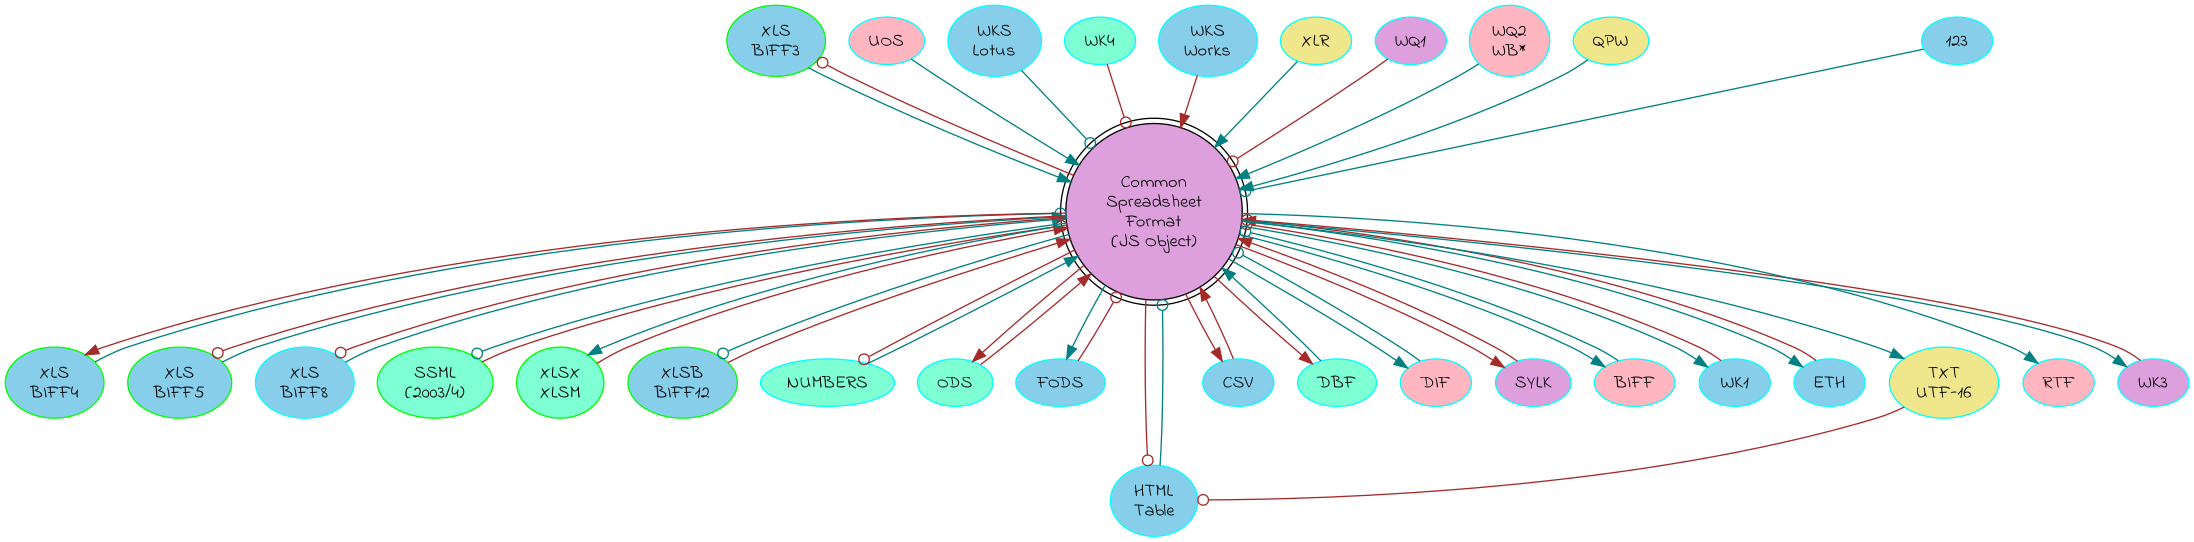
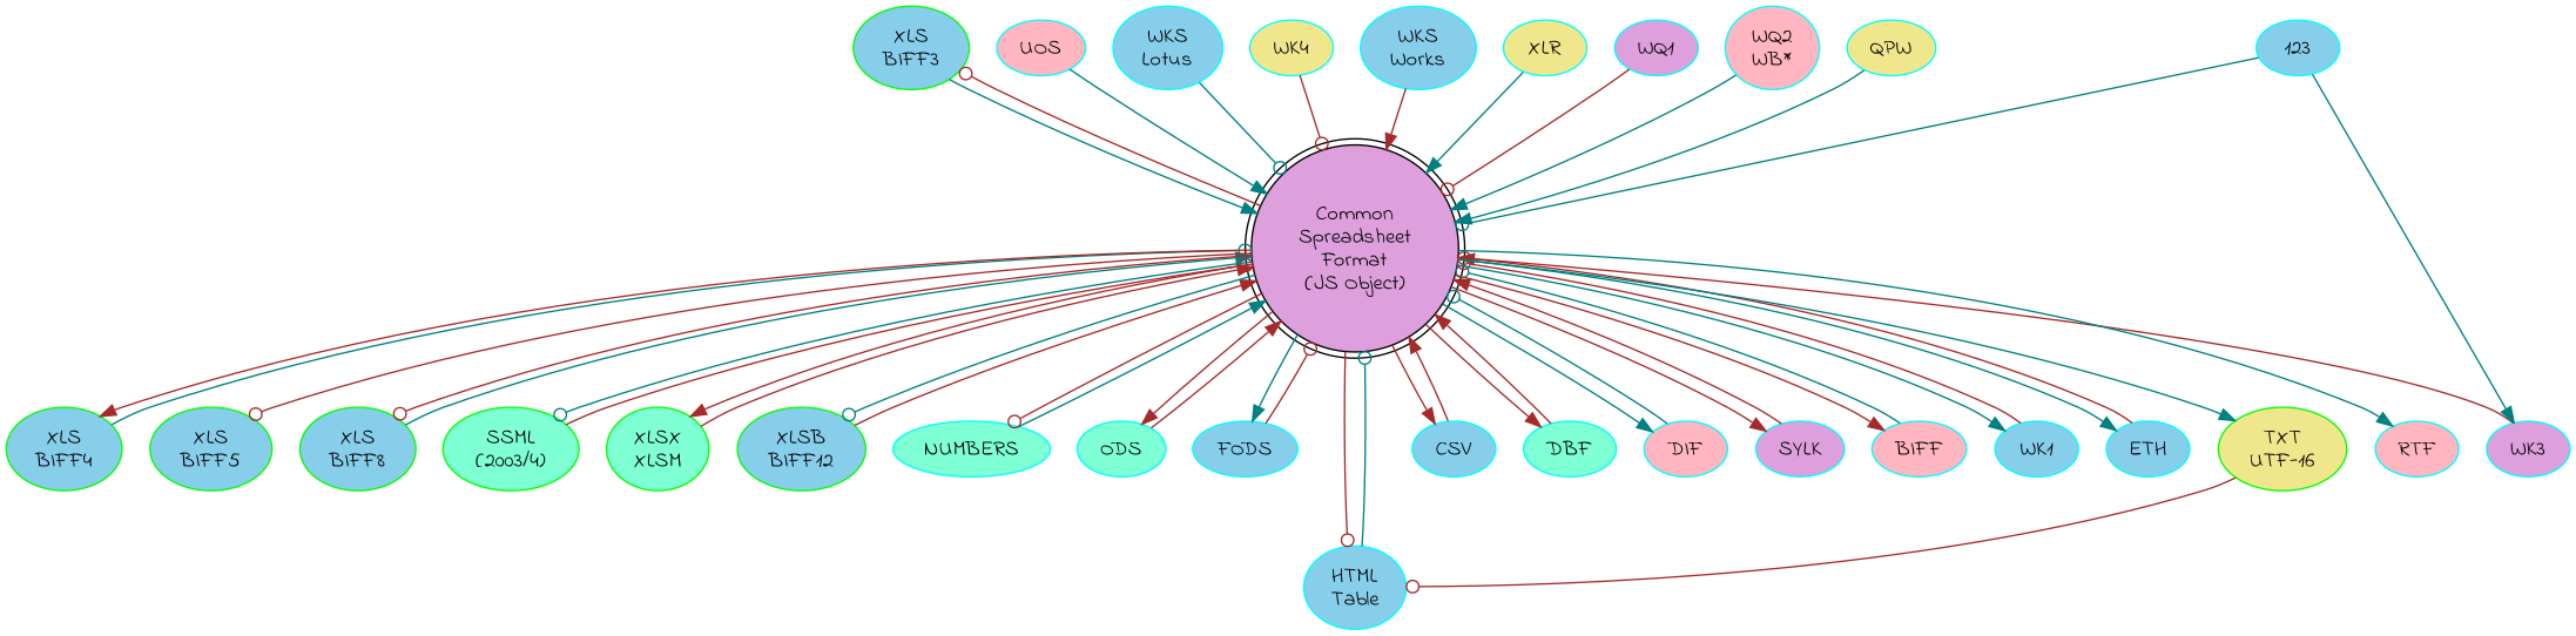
  digraph {
    mindist=0.1
    node [color=cyan fillcolor=skyblue fontname="Indie Flower" style=filled]
    edge [arrowhead=normal color=brown]
    n1 [color="#00FF00" label="XLS\nBIFF3"]
    n2 [color="#00FF00" label="XLS\nBIFF4"]
    n3 [color="#00FF00" label="XLS\nBIFF5"]
-   n4 [label="XLS\nBIFF8"]
+   n4 [color="#00FF00" label="XLS\nBIFF8"]
    n5 [color="#00FF00" fillcolor=aquamarine label="SSML\n(2003/4)"]
    n6 [color="#00FF00" fillcolor=aquamarine label="XLSX\nXLSM"]
    n7 [color="#00FF00" label="XLSB\nBIFF12"]
    n8 [fillcolor=aquamarine label=NUMBERS]
    n9 [fillcolor=aquamarine label=ODS]
    n10 [label=FODS]
    n11 [fillcolor=lightpink label=UOS]
    n12 [label="HTML\nTable"]
    n13 [label=CSV]
-   n14 [fillcolor=khaki label="TXT\nUTF-16"]
+   n14 [color="#00FF00" fillcolor=khaki label="TXT\nUTF-16"]
    n15 [fillcolor=aquamarine label=DBF]
    n16 [fillcolor=lightpink label=DIF]
    n17 [fillcolor=plum label=SYLK]
    n18 [fillcolor=lightpink label=BIFF]
    n19 [fillcolor=lightpink label=RTF]
    n20 [label=WK1]
    n21 [label="WKS\nLotus"]
    n22 [fillcolor=plum label=WK3]
-   n23 [fillcolor=aquamarine label=WK4]
+   n23 [fillcolor=khaki label=WK4]
    n24 [label=123]
    n25 [label="WKS\nWorks"]
    n26 [fillcolor=khaki label=XLR]
    n27 [fillcolor=plum label=WQ1]
    n28 [fillcolor=lightpink label="WQ2\nWB*"]
    n29 [fillcolor=khaki label=QPW]
    n30 [label=ETH]
    n31 [fillcolor=plum label="Common\nSpreadsheet\nFormat\n(JS Object)" shape=doublecircle color=""]
    subgraph sub_1 {
      n1
      n2
      n3
      n4
      n5
      n6
      n7
    }
    subgraph sub_2 {
      n8
      n9
      n10
      n11
      n12
      n13
      n14
      n15
      n16
      n17
      n18
      n19
      n20
      n21
      n22
      n23
      n24
      n25
      n26
      n27
      n28
      n29
      n30
    }
    subgraph sub_3 {
      n3
      n4
      n5
      n6
      n7
      n8
      n9
      n10
      n11
      n22
      n23
      n24
      n28
      n29
      n31
    }
    subgraph sub_4 {
      n1
      n2
      n12
      n13
      n14
      n15
      n16
      n17
      n18
      n19
      n20
      n21
      n25
      n26
      n27
      n30
      n31
    }
    n1 -> n31 [color=teal]
    n2 -> n31 [arrowhead=odot color=teal]
-   n3 -> n31 [color=teal]
    n4 -> n31 [color=teal]
    n5 -> n31 [arrowhead=odot]
    n6 -> n31
    n7 -> n31
    n8 -> n31 [color=teal]
    n9 -> n31
    n10 -> n31 [arrowhead=odot]
    n11 -> n31 [color=teal]
    n12 -> n31 [arrowhead=odot color=teal]
    n13 -> n31
    n14 -> n12 [arrowhead=odot]
-   n15 -> n31 [color=teal]
+   n15 -> n31
    n16 -> n31 [arrowhead=odot color=teal]
    n17 -> n31
    n18 -> n31 [arrowhead=odot color=teal]
    n20 -> n31 [arrowhead=odot]
    n21 -> n31 [arrowhead=odot color=teal]
    n22 -> n31 [arrowhead=odot]
    n23 -> n31 [arrowhead=odot]
    n24 -> n31 [arrowhead=odot color=teal]
    n25 -> n31
    n26 -> n31 [color=teal]
    n27 -> n31 [arrowhead=odot]
    n28 -> n31 [color=teal]
    n29 -> n31 [color=teal]
    n30 -> n31
    n31 -> n1 [arrowhead=odot]
    n31 -> n2
    n31 -> n3 [arrowhead=odot]
    n31 -> n4 [arrowhead=odot]
    n31 -> n5 [arrowhead=odot color=teal]
-   n31 -> n6 [color=teal]
+   n31 -> n6
    n31 -> n7 [arrowhead=odot color=teal]
    n31 -> n8 [arrowhead=odot]
    n31 -> n9
    n31 -> n10 [color=teal]
    n31 -> n12 [arrowhead=odot]
    n31 -> n13
    n31 -> n14 [color=teal]
    n31 -> n15
    n31 -> n16 [color=teal]
    n31 -> n17
-   n31 -> n18 [color=teal]
+   n31 -> n18
    n31 -> n19 [color=teal]
    n31 -> n20 [color=teal]
-   n31 -> n22 [color=teal]
+   n24 -> n22 [color=teal]
    n31 -> n30 [color=teal]
  }
